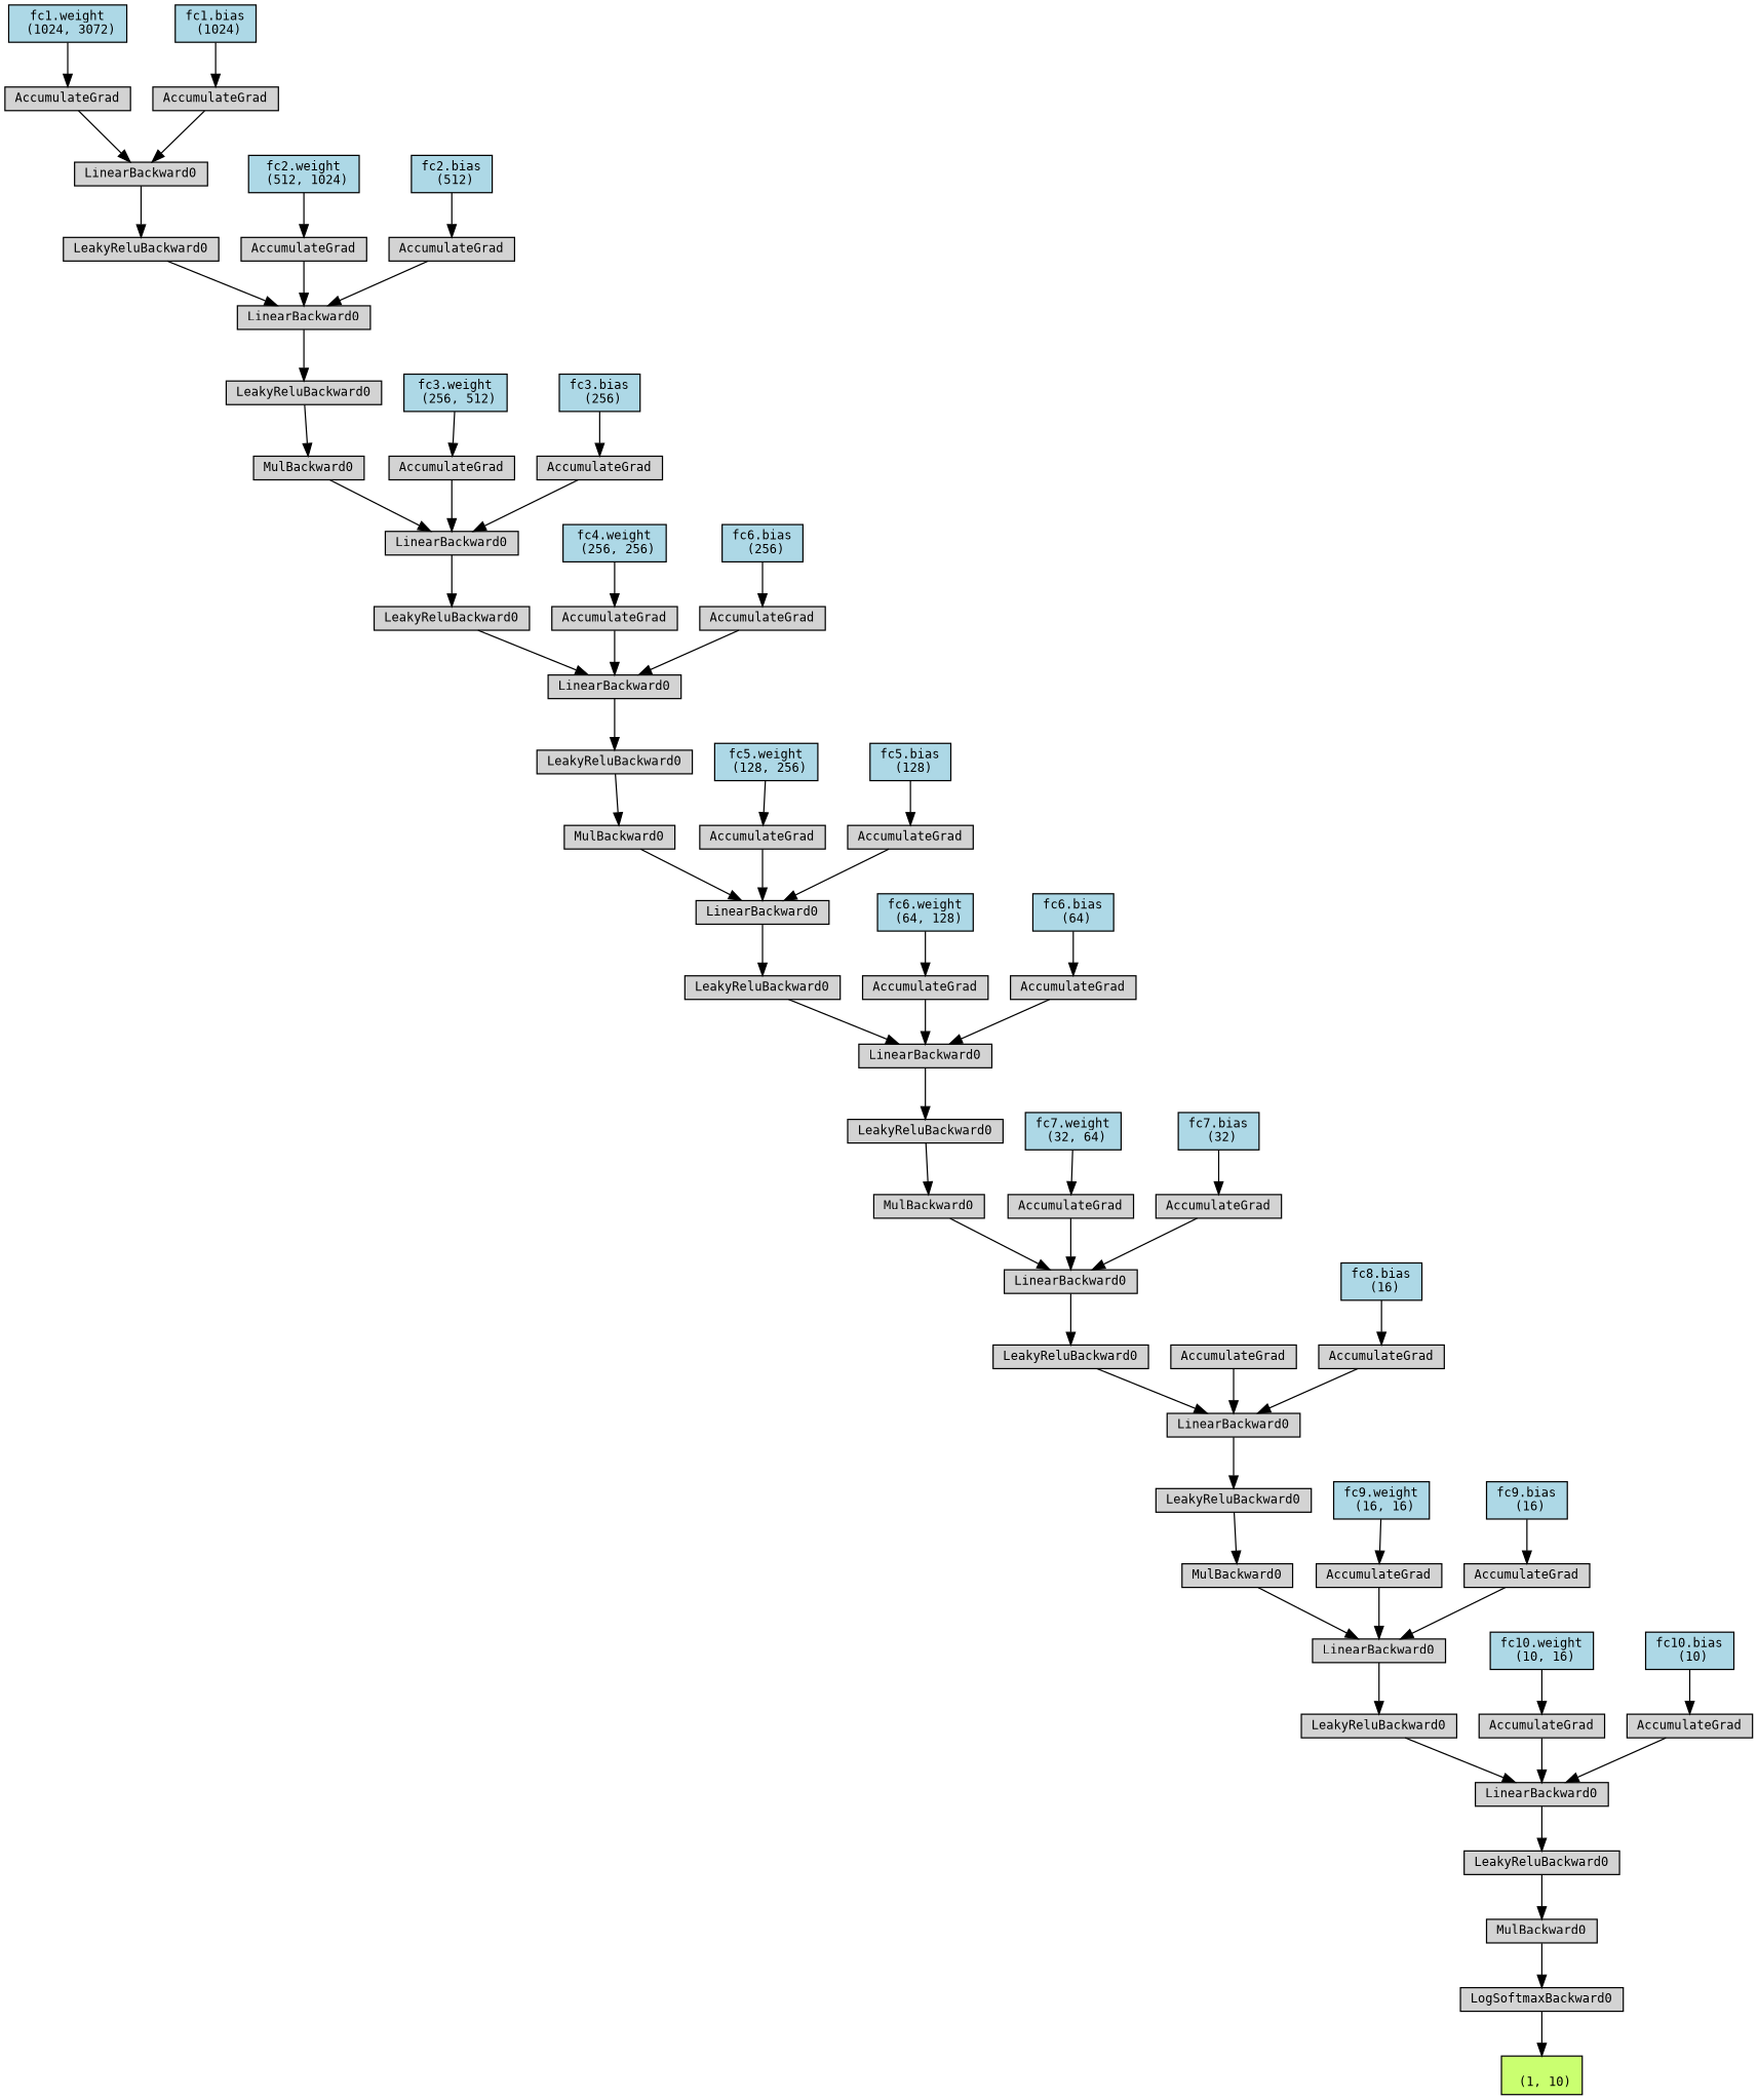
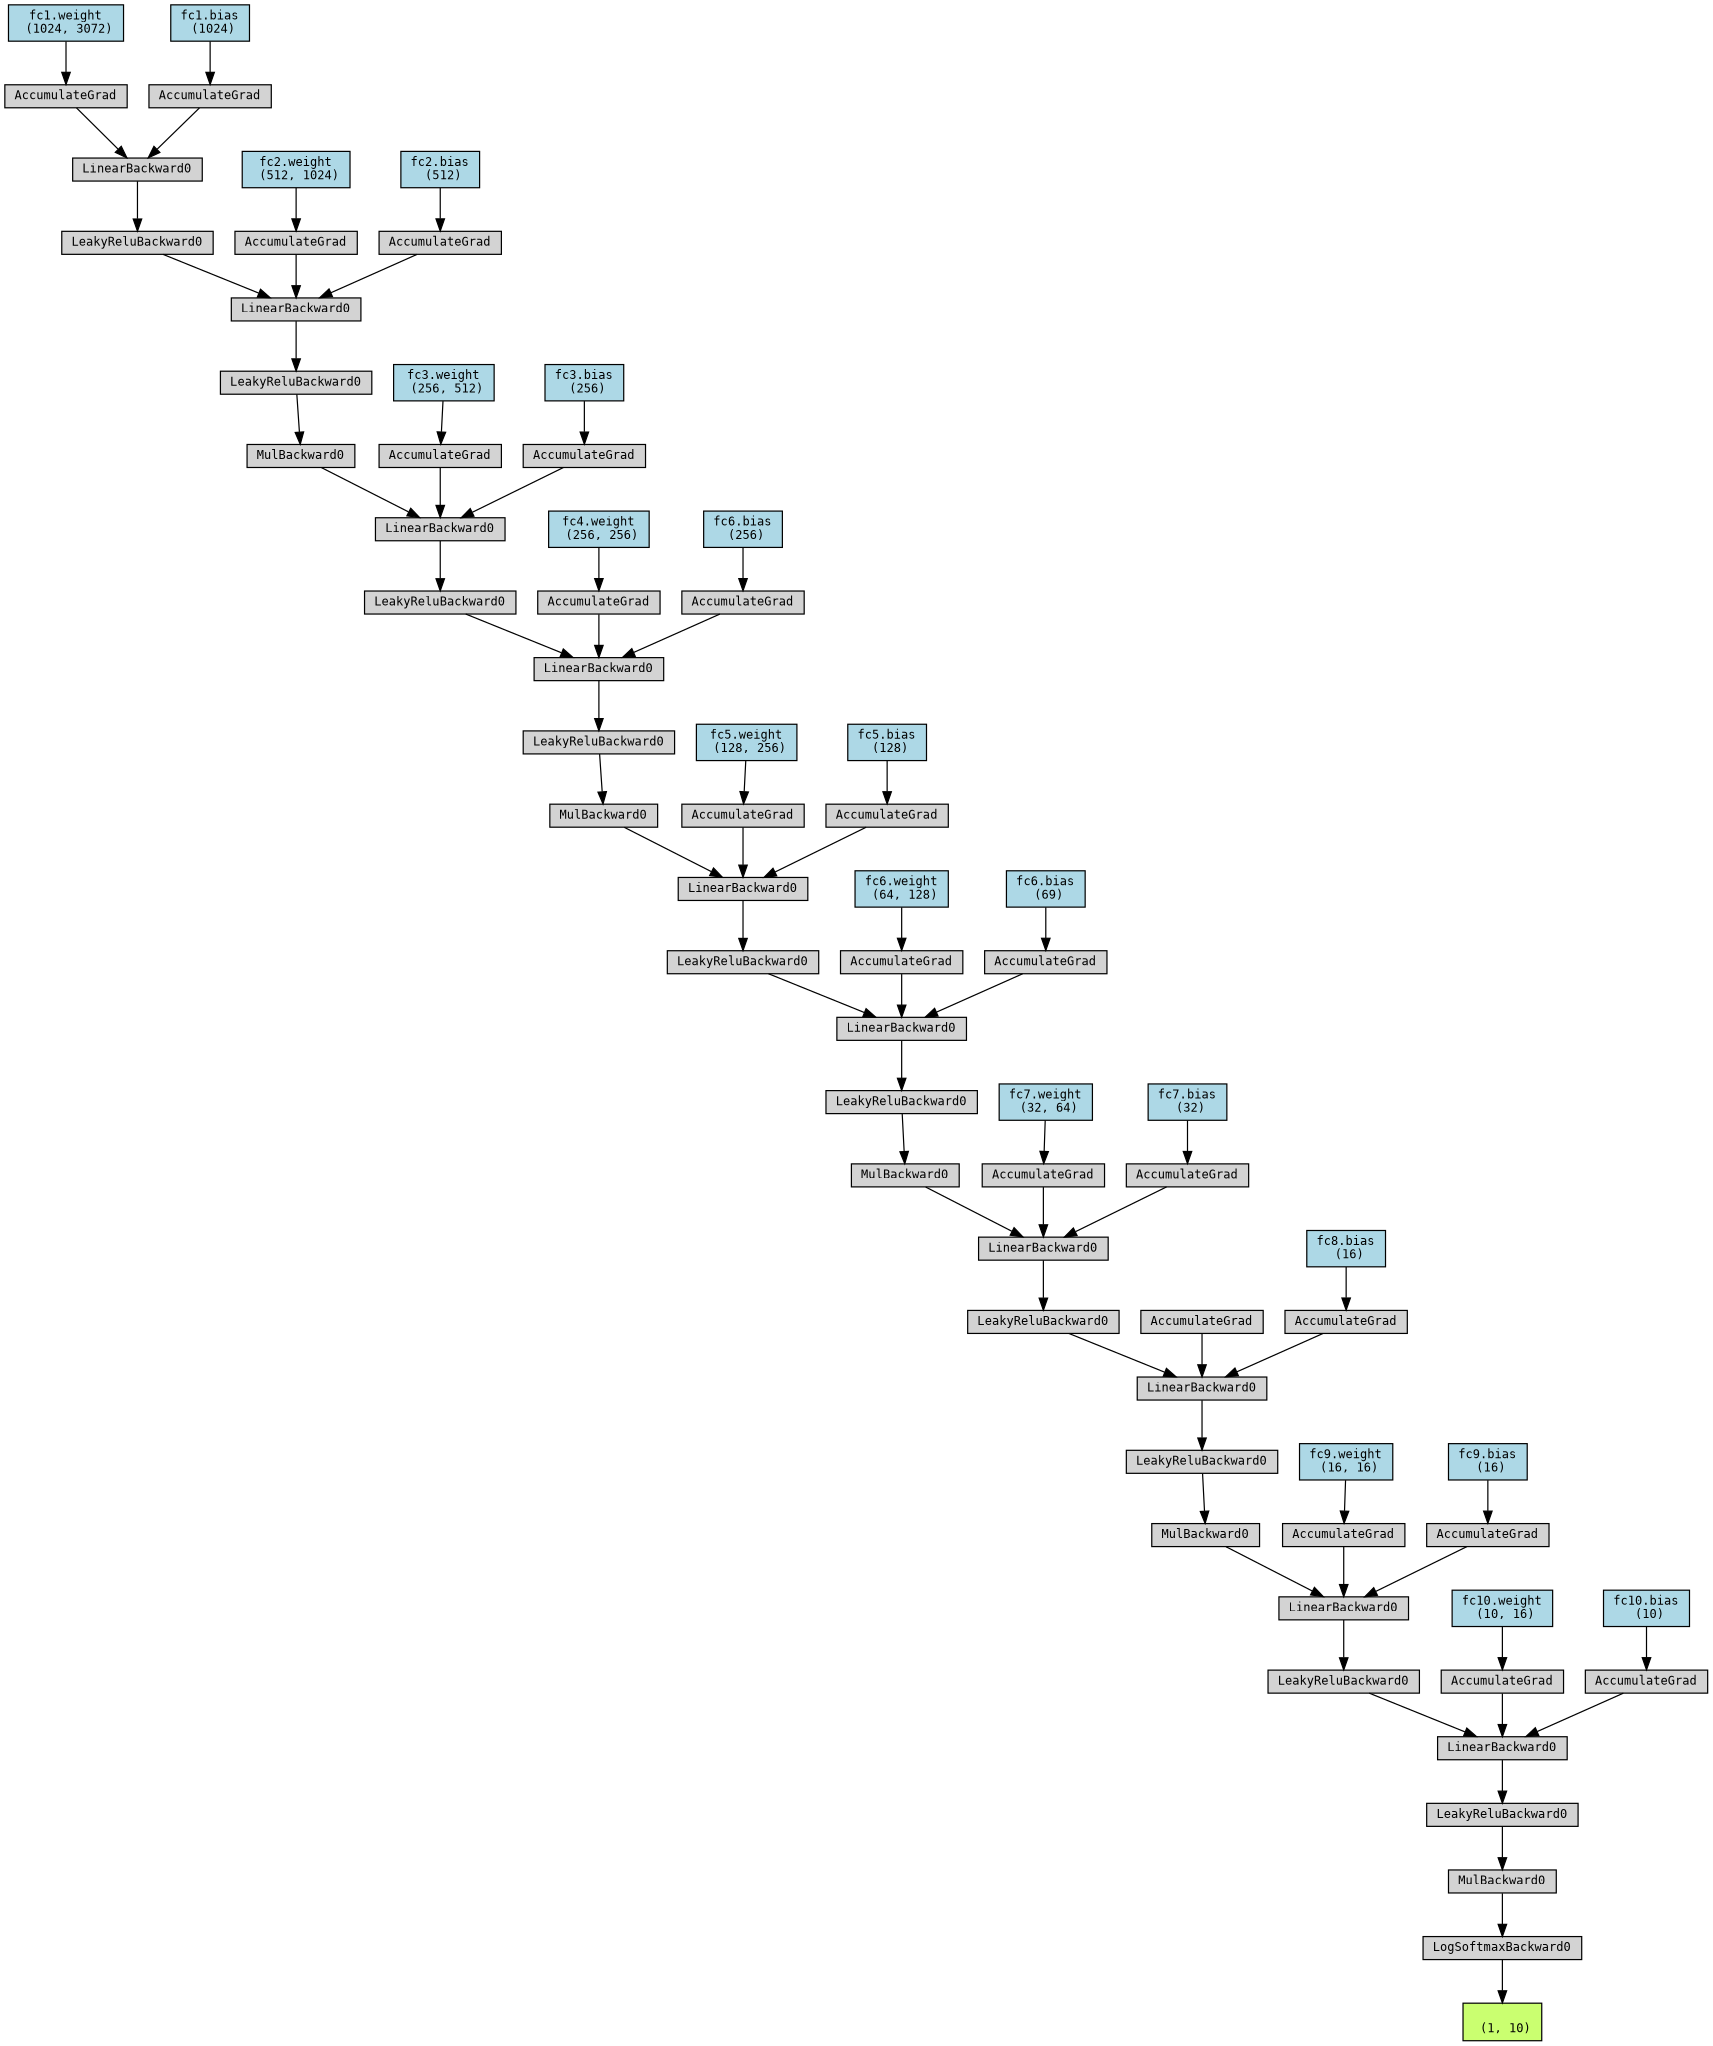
  digraph {
    node [align=left fontname=monospace fontsize=10 ranksep=0.1 shape=box style=filled]
    n1 [fillcolor=darkolivegreen1 height=0.2 label="\n (1, 10)"]
    n2 [height=0.2 label=LogSoftmaxBackward0]
    n3 [height=0.2 label=MulBackward0]
    n4 [height=0.2 label=LeakyReluBackward0]
    n5 [height=0.2 label=LinearBackward0]
    n6 [height=0.2 label=LeakyReluBackward0]
    n7 [height=0.2 label=LinearBackward0]
    n8 [height=0.2 label=MulBackward0]
    n9 [height=0.2 label=LeakyReluBackward0]
    n10 [height=0.2 label=LinearBackward0]
    n11 [height=0.2 label=LeakyReluBackward0]
    n12 [height=0.2 label=LinearBackward0]
    n13 [height=0.2 label=MulBackward0]
    n14 [height=0.2 label=LeakyReluBackward0]
    n15 [height=0.2 label=LinearBackward0]
    n16 [height=0.2 label=LeakyReluBackward0]
    n17 [height=0.2 label=LinearBackward0]
    n18 [height=0.2 label=MulBackward0]
    n19 [height=0.2 label=LeakyReluBackward0]
    n20 [height=0.2 label=LinearBackward0]
    n21 [height=0.2 label=LeakyReluBackward0]
    n22 [height=0.2 label=LinearBackward0]
    n23 [height=0.2 label=MulBackward0]
    n24 [height=0.2 label=LeakyReluBackward0]
    n25 [height=0.2 label=LinearBackward0]
    n26 [height=0.2 label=LeakyReluBackward0]
    n27 [height=0.2 label=LinearBackward0]
    n28 [height=0.2 label=AccumulateGrad]
    n29 [fillcolor=lightblue height=0.2 label="fc1.weight\n (1024, 3072)"]
    n30 [height=0.2 label=AccumulateGrad]
    n31 [fillcolor=lightblue height=0.2 label="fc1.bias\n (1024)"]
    n32 [height=0.2 label=AccumulateGrad]
    n33 [fillcolor=lightblue height=0.2 label="fc2.weight\n (512, 1024)"]
    n34 [height=0.2 label=AccumulateGrad]
    n35 [fillcolor=lightblue height=0.2 label="fc2.bias\n (512)"]
    n36 [height=0.2 label=AccumulateGrad]
    n37 [fillcolor=lightblue height=0.2 label="fc3.weight\n (256, 512)"]
    n38 [height=0.2 label=AccumulateGrad]
    n39 [fillcolor=lightblue height=0.2 label="fc3.bias\n (256)"]
    n40 [height=0.2 label=AccumulateGrad]
    n41 [fillcolor=lightblue height=0.2 label="fc4.weight\n (256, 256)"]
    n42 [height=0.2 label=AccumulateGrad]
    n43 [fillcolor=lightblue height=0.2 label="fc6.bias\n (256)"]
    n44 [height=0.2 label=AccumulateGrad]
    n45 [fillcolor=lightblue height=0.2 label="fc5.weight\n (128, 256)"]
    n46 [height=0.2 label=AccumulateGrad]
    n47 [fillcolor=lightblue height=0.2 label="fc5.bias\n (128)"]
    n48 [height=0.2 label=AccumulateGrad]
    n49 [fillcolor=lightblue height=0.2 label="fc6.weight\n (64, 128)"]
    n50 [height=0.2 label=AccumulateGrad]
-   n51 [fillcolor=lightblue height=0.2 label="fc6.bias\n (64)"]
+   n51 [fillcolor=lightblue height=0.2 label="fc6.bias\n (69)"]
    n52 [height=0.2 label=AccumulateGrad]
    n53 [fillcolor=lightblue height=0.2 label="fc7.weight\n (32, 64)"]
    n54 [height=0.2 label=AccumulateGrad]
    n55 [fillcolor=lightblue height=0.2 label="fc7.bias\n (32)"]
    n56 [height=0.2 label=AccumulateGrad]
    n57 [height=0.2 label=AccumulateGrad]
    n58 [fillcolor=lightblue height=0.2 label="fc8.bias\n (16)"]
    n59 [height=0.2 label=AccumulateGrad]
    n60 [fillcolor=lightblue height=0.2 label="fc9.weight\n (16, 16)"]
    n61 [height=0.2 label=AccumulateGrad]
    n62 [fillcolor=lightblue height=0.2 label="fc9.bias\n (16)"]
    n63 [height=0.2 label=AccumulateGrad]
    n64 [fillcolor=lightblue height=0.2 label="fc10.weight\n (10, 16)"]
    n65 [height=0.2 label=AccumulateGrad]
    n66 [fillcolor=lightblue height=0.2 label="fc10.bias\n (10)"]
    n2 -> n1
    n3 -> n2
    n4 -> n3
    n5 -> n4
    n6 -> n5
    n7 -> n6
    n8 -> n7
    n9 -> n8
    n10 -> n9
    n11 -> n10
    n12 -> n11
    n13 -> n12
    n14 -> n13
    n15 -> n14
    n16 -> n15
    n17 -> n16
    n18 -> n17
    n19 -> n18
    n20 -> n19
    n21 -> n20
    n22 -> n21
    n23 -> n22
    n24 -> n23
    n25 -> n24
    n26 -> n25
    n27 -> n26
    n28 -> n27
    n29 -> n28
    n30 -> n27
    n31 -> n30
    n32 -> n25
    n33 -> n32
    n34 -> n25
    n35 -> n34
    n36 -> n22
    n37 -> n36
    n38 -> n22
    n39 -> n38
    n40 -> n20
    n41 -> n40
    n42 -> n20
    n43 -> n42
    n44 -> n17
    n45 -> n44
    n46 -> n17
    n47 -> n46
    n48 -> n15
    n49 -> n48
    n50 -> n15
    n51 -> n50
    n52 -> n12
    n53 -> n52
    n54 -> n12
    n55 -> n54
    n56 -> n10
    n57 -> n10
    n58 -> n57
    n59 -> n7
    n60 -> n59
    n61 -> n7
    n62 -> n61
    n63 -> n5
    n64 -> n63
    n65 -> n5
    n66 -> n65
  }
